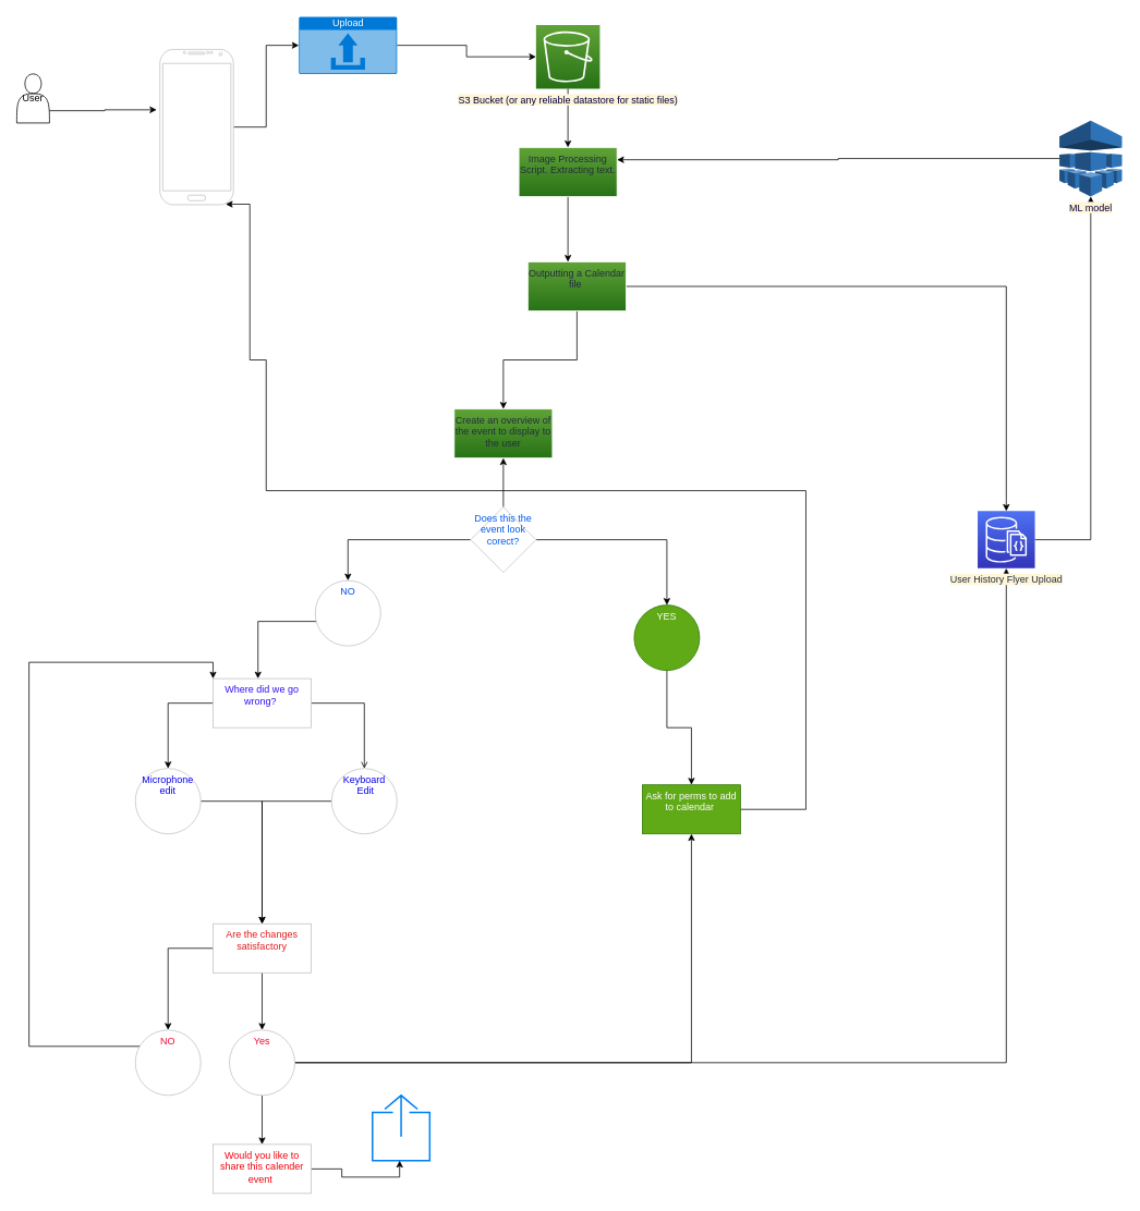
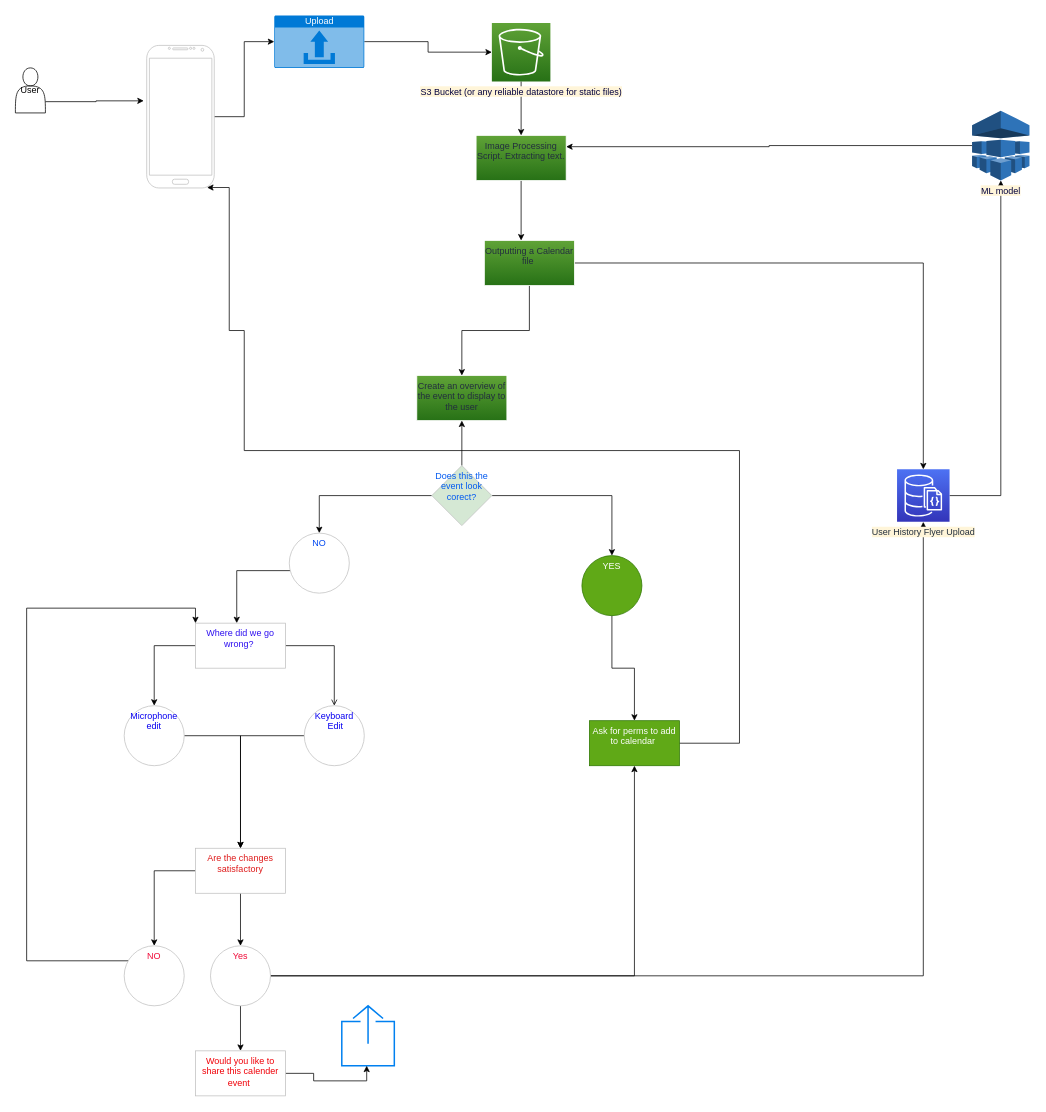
  <mxCell id="0" />
  <mxCell id="1" parent="0" />
  <mxCell id="2" style="edgeStyle=orthogonalEdgeStyle;rounded=0;orthogonalLoop=1;jettySize=auto;html=1;exitX=1;exitY=0.75;exitDx=0;exitDy=0;entryX=-0.044;entryY=0.389;entryDx=0;entryDy=0;entryPerimeter=0;" parent="1" source="41" target="4" edge="1"><mxGeometry relative="1" as="geometry"><mxPoint x="95" y="120" as="sourcePoint" /><mxPoint x="245" y="130" as="targetPoint" /></mxGeometry></mxCell>
  <mxCell id="3" style="edgeStyle=orthogonalEdgeStyle;rounded=0;orthogonalLoop=1;jettySize=auto;html=1;entryX=0;entryY=0.5;entryDx=0;entryDy=0;entryPerimeter=0;" parent="1" source="4" target="6" edge="1"><mxGeometry relative="1" as="geometry" /></mxCell>
  <mxCell id="4" value="" style="verticalLabelPosition=bottom;verticalAlign=top;html=1;shadow=0;dashed=0;strokeWidth=1;shape=mxgraph.android.phone2;strokeColor=#c0c0c0;" parent="1" vertex="1"><mxGeometry x="195" y="60" width="90" height="190" as="geometry" /></mxCell>
  <mxCell id="5" style="edgeStyle=orthogonalEdgeStyle;rounded=0;orthogonalLoop=1;jettySize=auto;html=1;" edge="1" parent="1" source="6" target="8"><mxGeometry relative="1" as="geometry" /></mxCell>
  <mxCell id="6" value="Upload" style="html=1;strokeColor=none;fillColor=#0079D6;labelPosition=center;verticalLabelPosition=middle;verticalAlign=top;align=center;fontSize=12;outlineConnect=0;spacingTop=-6;fontColor=#FFFFFF;sketch=0;shape=mxgraph.sitemap.upload;" parent="1" vertex="1"><mxGeometry x="365" y="20" width="120" height="70" as="geometry" /></mxCell>
  <mxCell id="7" value="" style="edgeStyle=orthogonalEdgeStyle;rounded=0;orthogonalLoop=1;jettySize=auto;html=1;" parent="1" source="8" target="10" edge="1"><mxGeometry relative="1" as="geometry" /></mxCell>
  <mxCell id="8" value="&lt;font style=&quot;background-color: rgb(255, 245, 217);&quot; color=&quot;#02003e&quot;&gt;S3 Bucket (or any reliable datastore for static files)&lt;/font&gt;" style="sketch=0;points=[[0,0,0],[0.25,0,0],[0.5,0,0],[0.75,0,0],[1,0,0],[0,1,0],[0.25,1,0],[0.5,1,0],[0.75,1,0],[1,1,0],[0,0.25,0],[0,0.5,0],[0,0.75,0],[1,0.25,0],[1,0.5,0],[1,0.75,0]];outlineConnect=0;fontColor=#232F3E;gradientColor=#60A337;gradientDirection=north;fillColor=#277116;strokeColor=#ffffff;dashed=0;verticalLabelPosition=bottom;verticalAlign=top;align=center;html=1;fontSize=12;fontStyle=0;aspect=fixed;shape=mxgraph.aws4.resourceIcon;resIcon=mxgraph.aws4.s3;" parent="1" vertex="1"><mxGeometry x="655" y="30" width="78" height="78" as="geometry" /></mxCell>
  <mxCell id="9" value="" style="edgeStyle=orthogonalEdgeStyle;rounded=0;orthogonalLoop=1;jettySize=auto;html=1;" parent="1" source="10" target="13" edge="1"><mxGeometry relative="1" as="geometry"><Array as="points"><mxPoint x="694" y="355" /><mxPoint x="695" y="355" /></Array></mxGeometry></mxCell>
  <mxCell id="10" value="Image Processing Script. Extracting text." style="whiteSpace=wrap;html=1;verticalAlign=top;fillColor=#277116;strokeColor=#ffffff;fontColor=#232F3E;sketch=0;gradientColor=#60A337;gradientDirection=north;dashed=0;fontStyle=0;" parent="1" vertex="1"><mxGeometry x="634" y="180" width="120" height="60" as="geometry" /></mxCell>
  <mxCell id="11" value="" style="edgeStyle=orthogonalEdgeStyle;rounded=0;orthogonalLoop=1;jettySize=auto;html=1;fontColor=#02003E;" edge="1" parent="1" source="13" target="42"><mxGeometry relative="1" as="geometry" /></mxCell>
  <mxCell id="12" style="edgeStyle=orthogonalEdgeStyle;rounded=0;orthogonalLoop=1;jettySize=auto;html=1;fontColor=#02003E;" edge="1" parent="1" source="13" target="46"><mxGeometry relative="1" as="geometry" /></mxCell>
  <mxCell id="13" value="Outputting a Calendar file&amp;nbsp;" style="whiteSpace=wrap;html=1;verticalAlign=top;fillColor=#277116;strokeColor=#ffffff;fontColor=#232F3E;sketch=0;gradientColor=#60A337;gradientDirection=north;dashed=0;fontStyle=0;" parent="1" vertex="1"><mxGeometry x="645" y="320" width="120" height="60" as="geometry" /></mxCell>
  <mxCell id="14" value="" style="edgeStyle=orthogonalEdgeStyle;rounded=0;orthogonalLoop=1;jettySize=auto;html=1;fontColor=#025AF0;" parent="1" source="17" target="19" edge="1"><mxGeometry relative="1" as="geometry" /></mxCell>
  <mxCell id="15" value="" style="edgeStyle=orthogonalEdgeStyle;rounded=0;orthogonalLoop=1;jettySize=auto;html=1;fontColor=#0048F0;" parent="1" source="17" target="21" edge="1"><mxGeometry relative="1" as="geometry" /></mxCell>
  <mxCell id="16" style="edgeStyle=orthogonalEdgeStyle;rounded=0;orthogonalLoop=1;jettySize=auto;html=1;entryX=0.5;entryY=1;entryDx=0;entryDy=0;fontColor=#02003E;" edge="1" parent="1" source="17" target="42"><mxGeometry relative="1" as="geometry" /></mxCell>
- <mxCell id="17" value="&lt;font color=&quot;#025af0&quot;&gt;Does this the event look corect?&lt;/font&gt;" style="rhombus;whiteSpace=wrap;html=1;verticalAlign=top;strokeColor=#c0c0c0;shadow=0;dashed=0;strokeWidth=1;" parent="1" vertex="1"><mxGeometry x="575" y="620" width="80" height="80" as="geometry" /></mxCell>
+ <mxCell id="17" value="&lt;font color=&quot;#025af0&quot;&gt;Does this the event look corect?&lt;/font&gt;" style="rhombus;whiteSpace=wrap;html=1;verticalAlign=top;strokeColor=#c0c0c0;shadow=0;dashed=0;strokeWidth=1;fillColor=#d5e8d4;" parent="1" vertex="1"><mxGeometry x="575" y="620" width="80" height="80" as="geometry" /></mxCell>
  <mxCell id="18" value="" style="edgeStyle=orthogonalEdgeStyle;rounded=0;orthogonalLoop=1;jettySize=auto;html=1;fontColor=#0048F0;" parent="1" source="19" target="26" edge="1"><mxGeometry relative="1" as="geometry"><Array as="points"><mxPoint x="315" y="760" /></Array></mxGeometry></mxCell>
  <mxCell id="19" value="&lt;font color=&quot;#0048f0&quot;&gt;NO&lt;/font&gt;" style="ellipse;whiteSpace=wrap;html=1;verticalAlign=top;strokeColor=#c0c0c0;shadow=0;dashed=0;strokeWidth=1;" parent="1" vertex="1"><mxGeometry x="385" y="710" width="80" height="80" as="geometry" /></mxCell>
  <mxCell id="20" value="" style="edgeStyle=orthogonalEdgeStyle;rounded=0;orthogonalLoop=1;jettySize=auto;html=1;fontColor=#0048F0;" parent="1" source="21" target="23" edge="1"><mxGeometry relative="1" as="geometry" /></mxCell>
  <mxCell id="21" value="YES" style="ellipse;whiteSpace=wrap;html=1;verticalAlign=top;strokeColor=#2D7600;shadow=0;dashed=0;strokeWidth=1;fillColor=#60a917;fontColor=#ffffff;" parent="1" vertex="1"><mxGeometry x="775" y="740" width="80" height="80" as="geometry" /></mxCell>
  <mxCell id="22" style="edgeStyle=orthogonalEdgeStyle;rounded=0;orthogonalLoop=1;jettySize=auto;html=1;fontColor=#0048F0;entryX=0.894;entryY=0.997;entryDx=0;entryDy=0;entryPerimeter=0;" parent="1" source="23" target="4" edge="1"><mxGeometry relative="1" as="geometry"><mxPoint x="345" y="560" as="targetPoint" /><Array as="points"><mxPoint x="985" y="990" /><mxPoint x="985" y="600" /><mxPoint x="325" y="600" /><mxPoint x="325" y="440" /><mxPoint x="305" y="440" /><mxPoint x="305" y="249" /></Array></mxGeometry></mxCell>
  <mxCell id="23" value="Ask for perms to add to calendar&amp;nbsp;" style="whiteSpace=wrap;html=1;verticalAlign=top;fillColor=#60a917;strokeColor=#2D7600;fontColor=#ffffff;shadow=0;dashed=0;strokeWidth=1;" parent="1" vertex="1"><mxGeometry x="785" y="960" width="120" height="60" as="geometry" /></mxCell>
  <mxCell id="24" value="" style="edgeStyle=orthogonalEdgeStyle;rounded=0;orthogonalLoop=1;jettySize=auto;html=1;fontColor=#2F11F0;" parent="1" source="26" target="28" edge="1"><mxGeometry relative="1" as="geometry" /></mxCell>
  <mxCell id="25" style="edgeStyle=orthogonalEdgeStyle;rounded=0;orthogonalLoop=1;jettySize=auto;html=1;fontColor=#0800F0;entryX=0.5;entryY=0;entryDx=0;entryDy=0;endArrow=open;" parent="1" source="26" target="30" edge="1"><mxGeometry relative="1" as="geometry"><mxPoint x="155" y="1160" as="targetPoint" /></mxGeometry></mxCell>
  <mxCell id="26" value="&lt;font color=&quot;#2f11f0&quot;&gt;Where did we go wrong?&amp;nbsp;&lt;/font&gt;" style="whiteSpace=wrap;html=1;verticalAlign=top;strokeColor=#c0c0c0;shadow=0;dashed=0;strokeWidth=1;" parent="1" vertex="1"><mxGeometry x="260" y="830" width="120" height="60" as="geometry" /></mxCell>
  <mxCell id="27" value="" style="edgeStyle=orthogonalEdgeStyle;rounded=0;orthogonalLoop=1;jettySize=auto;html=1;fontColor=#0800F0;" parent="1" source="28" target="33" edge="1"><mxGeometry relative="1" as="geometry" /></mxCell>
  <mxCell id="28" value="&lt;font color=&quot;#0800f0&quot;&gt;Microphone edit&lt;/font&gt;" style="ellipse;whiteSpace=wrap;html=1;verticalAlign=top;strokeColor=#c0c0c0;shadow=0;dashed=0;strokeWidth=1;" parent="1" vertex="1"><mxGeometry x="165" y="940" width="80" height="80" as="geometry" /></mxCell>
  <mxCell id="29" style="edgeStyle=orthogonalEdgeStyle;rounded=0;orthogonalLoop=1;jettySize=auto;html=1;entryX=0.5;entryY=0;entryDx=0;entryDy=0;fontColor=#02003E;" edge="1" parent="1" source="30" target="33"><mxGeometry relative="1" as="geometry" /></mxCell>
  <mxCell id="30" value="&lt;font color=&quot;#0800f0&quot;&gt;Keyboard&lt;br&gt;&amp;nbsp;Edit&lt;/font&gt;" style="ellipse;whiteSpace=wrap;html=1;verticalAlign=top;strokeColor=#c0c0c0;shadow=0;dashed=0;strokeWidth=1;" parent="1" vertex="1"><mxGeometry x="405" y="940" width="80" height="80" as="geometry" /></mxCell>
  <mxCell id="31" value="" style="edgeStyle=orthogonalEdgeStyle;rounded=0;orthogonalLoop=1;jettySize=auto;html=1;fontColor=#de1b1b;" parent="1" source="33" target="37" edge="1"><mxGeometry relative="1" as="geometry" /></mxCell>
  <mxCell id="32" style="edgeStyle=orthogonalEdgeStyle;rounded=0;orthogonalLoop=1;jettySize=auto;html=1;fontColor=#02003E;" edge="1" parent="1" source="33" target="44"><mxGeometry relative="1" as="geometry" /></mxCell>
  <mxCell id="33" value="&lt;font color=&quot;#de1b1b&quot;&gt;Are the changes satisfactory&lt;/font&gt;" style="whiteSpace=wrap;html=1;verticalAlign=top;strokeColor=#c0c0c0;shadow=0;dashed=0;strokeWidth=1;" parent="1" vertex="1"><mxGeometry x="260" y="1130" width="120" height="60" as="geometry" /></mxCell>
  <mxCell id="34" value="" style="edgeStyle=orthogonalEdgeStyle;rounded=0;orthogonalLoop=1;jettySize=auto;html=1;fontColor=#F00A38;" parent="1" source="37" target="40" edge="1"><mxGeometry relative="1" as="geometry" /></mxCell>
  <mxCell id="35" style="edgeStyle=orthogonalEdgeStyle;rounded=0;orthogonalLoop=1;jettySize=auto;html=1;entryX=0.5;entryY=1;entryDx=0;entryDy=0;fontColor=#02003E;" edge="1" parent="1" source="37" target="23"><mxGeometry relative="1" as="geometry" /></mxCell>
  <mxCell id="36" style="edgeStyle=orthogonalEdgeStyle;rounded=0;orthogonalLoop=1;jettySize=auto;html=1;fontColor=#02003E;" edge="1" parent="1" source="37" target="46"><mxGeometry relative="1" as="geometry" /></mxCell>
  <mxCell id="37" value="&lt;font color=&quot;#f00a38&quot;&gt;Yes&lt;/font&gt;" style="ellipse;whiteSpace=wrap;html=1;verticalAlign=top;strokeColor=#c0c0c0;shadow=0;dashed=0;strokeWidth=1;" parent="1" vertex="1"><mxGeometry x="280" y="1260" width="80" height="80" as="geometry" /></mxCell>
  <mxCell id="38" value="" style="html=1;verticalLabelPosition=bottom;align=center;labelBackgroundColor=#ffffff;verticalAlign=top;strokeWidth=2;strokeColor=#0080F0;shadow=0;dashed=0;shape=mxgraph.ios7.icons.share;fontColor=#F00A38;" parent="1" vertex="1"><mxGeometry x="455" y="1340" width="70" height="80" as="geometry" /></mxCell>
  <mxCell id="39" style="edgeStyle=orthogonalEdgeStyle;rounded=0;orthogonalLoop=1;jettySize=auto;html=1;entryX=0.474;entryY=0.998;entryDx=0;entryDy=0;entryPerimeter=0;fontColor=#F00008;" parent="1" source="40" target="38" edge="1"><mxGeometry relative="1" as="geometry" /></mxCell>
  <mxCell id="40" value="&lt;font color=&quot;#f00008&quot;&gt;Would you like to share this calender event&amp;nbsp;&lt;/font&gt;" style="whiteSpace=wrap;html=1;verticalAlign=top;strokeColor=#c0c0c0;shadow=0;dashed=0;strokeWidth=1;" parent="1" vertex="1"><mxGeometry x="260" y="1400" width="120" height="60" as="geometry" /></mxCell>
  <mxCell id="41" value="User" style="shape=actor;whiteSpace=wrap;html=1;" vertex="1" parent="1"><mxGeometry x="20" y="90" width="40" height="60" as="geometry" /></mxCell>
  <mxCell id="42" value="Create an overview of the event to display to the user" style="whiteSpace=wrap;html=1;verticalAlign=top;fillColor=#277116;strokeColor=#ffffff;fontColor=#232F3E;sketch=0;gradientColor=#60A337;gradientDirection=north;dashed=0;fontStyle=0;" vertex="1" parent="1"><mxGeometry x="555" y="500" width="120" height="60" as="geometry" /></mxCell>
  <mxCell id="43" style="edgeStyle=orthogonalEdgeStyle;rounded=0;orthogonalLoop=1;jettySize=auto;html=1;fontColor=#02003E;entryX=0;entryY=0;entryDx=0;entryDy=0;" edge="1" parent="1" source="44" target="26"><mxGeometry relative="1" as="geometry"><mxPoint x="75" y="820" as="targetPoint" /><Array as="points"><mxPoint x="35" y="1280" /><mxPoint x="35" y="810" /><mxPoint x="260" y="810" /></Array></mxGeometry></mxCell>
  <mxCell id="44" value="&lt;font color=&quot;#f00a38&quot;&gt;NO&lt;/font&gt;" style="ellipse;whiteSpace=wrap;html=1;verticalAlign=top;strokeColor=#c0c0c0;shadow=0;dashed=0;strokeWidth=1;" vertex="1" parent="1"><mxGeometry x="165" y="1260" width="80" height="80" as="geometry" /></mxCell>
  <mxCell id="45" style="edgeStyle=orthogonalEdgeStyle;rounded=0;orthogonalLoop=1;jettySize=auto;html=1;fontColor=#02003E;" edge="1" parent="1" source="46" target="48"><mxGeometry relative="1" as="geometry" /></mxCell>
  <mxCell id="46" value="User History Flyer Upload" style="sketch=0;points=[[0,0,0],[0.25,0,0],[0.5,0,0],[0.75,0,0],[1,0,0],[0,1,0],[0.25,1,0],[0.5,1,0],[0.75,1,0],[1,1,0],[0,0.25,0],[0,0.5,0],[0,0.75,0],[1,0.25,0],[1,0.5,0],[1,0.75,0]];outlineConnect=0;fontColor=#232F3E;gradientColor=#4D72F3;gradientDirection=north;fillColor=#3334B9;strokeColor=#ffffff;dashed=0;verticalLabelPosition=bottom;verticalAlign=top;align=center;html=1;fontSize=12;fontStyle=0;aspect=fixed;shape=mxgraph.aws4.resourceIcon;resIcon=mxgraph.aws4.documentdb_with_mongodb_compatibility;labelBackgroundColor=#FFF5D9;" vertex="1" parent="1"><mxGeometry x="1195" y="625" width="70" height="70" as="geometry" /></mxCell>
  <mxCell id="47" style="edgeStyle=orthogonalEdgeStyle;rounded=0;orthogonalLoop=1;jettySize=auto;html=1;entryX=1;entryY=0.25;entryDx=0;entryDy=0;fontColor=#02003E;" edge="1" parent="1" source="48" target="10"><mxGeometry relative="1" as="geometry" /></mxCell>
  <mxCell id="48" value="ML model" style="outlineConnect=0;dashed=0;verticalLabelPosition=bottom;verticalAlign=top;align=center;html=1;shape=mxgraph.aws3.machine_learning;fillColor=#2E73B8;gradientColor=none;labelBackgroundColor=#FFF5D9;fontColor=#02003E;" vertex="1" parent="1"><mxGeometry x="1295" y="147" width="76.5" height="93" as="geometry" /></mxCell>
